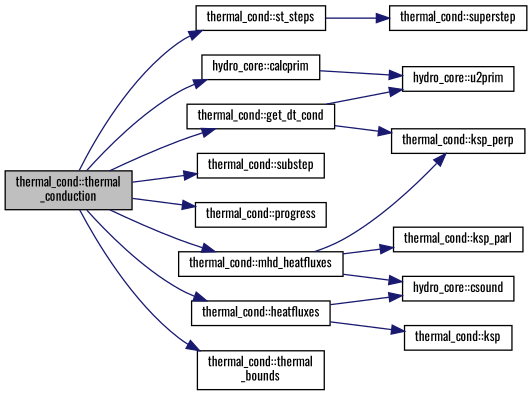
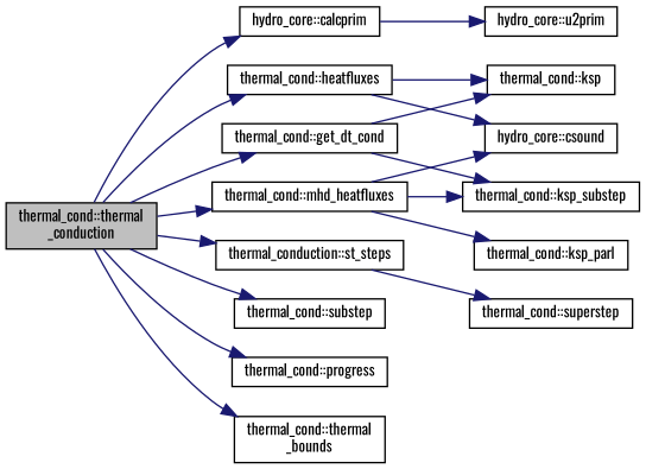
  digraph {
    fontname=Oswald
    rankdir=LR
    node [color=black fillcolor=white fontname=Oswald fontsize=10 shape=record style=filled]
    edge [color=midnightblue fontname=Oswald fontsize=10 labelfontname=Helvetica labelfontsize=10 style=solid]
    n1 [fillcolor=grey75 fontcolor=black height=0.2 label="thermal_cond::thermal\l_conduction" width=0.4]
    n2 [height=0.2 label="hydro_core::calcprim" width=0.4]
    n3 [height=0.2 label="thermal_cond::get_dt_cond" width=0.4]
-   n4 [height=0.2 label="thermal_cond::st_steps" width=0.4]
+   n4 [height=0.2 label="thermal_conduction::st_steps" width=0.4]
    n5 [height=0.2 label="thermal_cond::substep" width=0.4]
    n6 [height=0.2 label="thermal_cond::progress" width=0.4]
    n7 [height=0.2 label="thermal_cond::mhd_heatfluxes" width=0.4]
    n8 [height=0.2 label="thermal_cond::heatfluxes" width=0.4]
    n9 [height=0.2 label="thermal_cond::thermal\l_bounds" width=0.4]
    n10 [height=0.2 label="hydro_core::u2prim" width=0.4]
    n11 [height=0.2 label="thermal_cond::ksp" width=0.4]
-   n12 [height=0.2 label="thermal_cond::ksp_perp" width=0.4]
+   n12 [height=0.2 label="thermal_cond::ksp_substep" width=0.4]
    n13 [height=0.2 label="thermal_cond::superstep" width=0.4]
    n14 [height=0.2 label="hydro_core::csound" width=0.4]
    n15 [height=0.2 label="thermal_cond::ksp_parl" width=0.4]
    n1 -> n2
    n1 -> n3
    n1 -> n4
    n1 -> n5
    n1 -> n6
    n1 -> n7
    n1 -> n8
    n1 -> n9
    n2 -> n10
-   n3 -> n10
+   n3 -> n11
    n3 -> n12
    n4 -> n13
    n7 -> n12
    n7 -> n14
    n7 -> n15
    n8 -> n11
    n8 -> n14
  }
